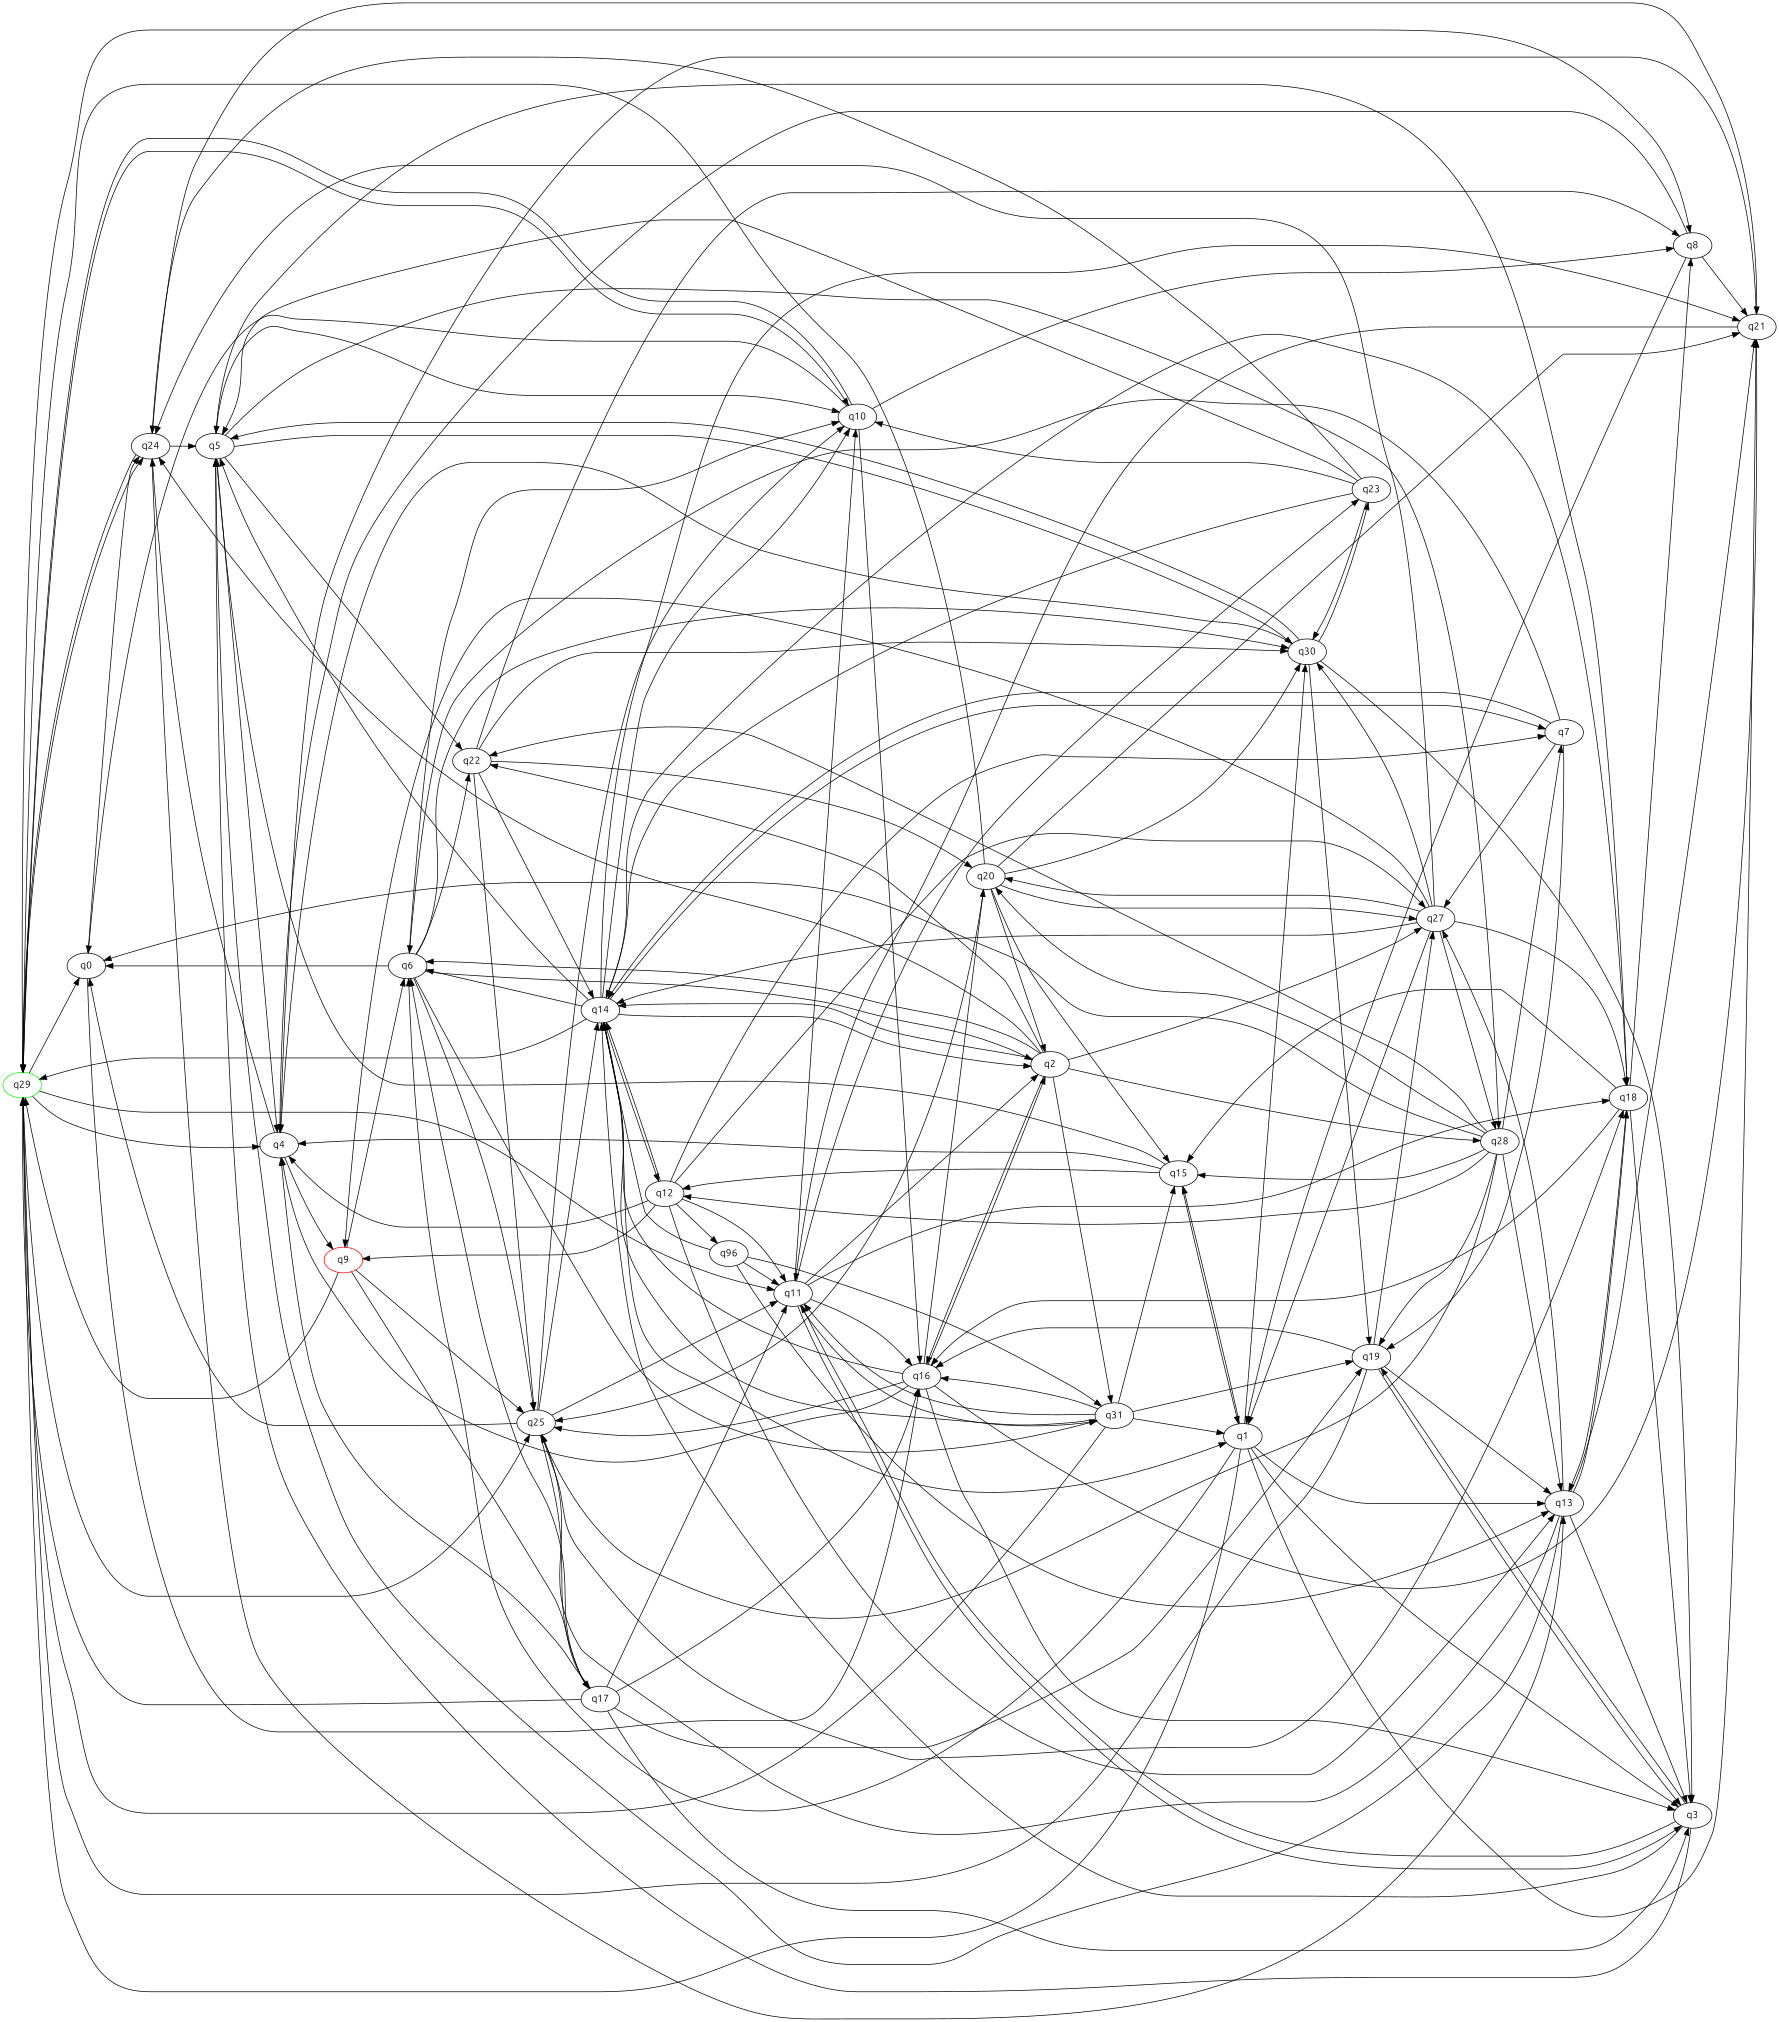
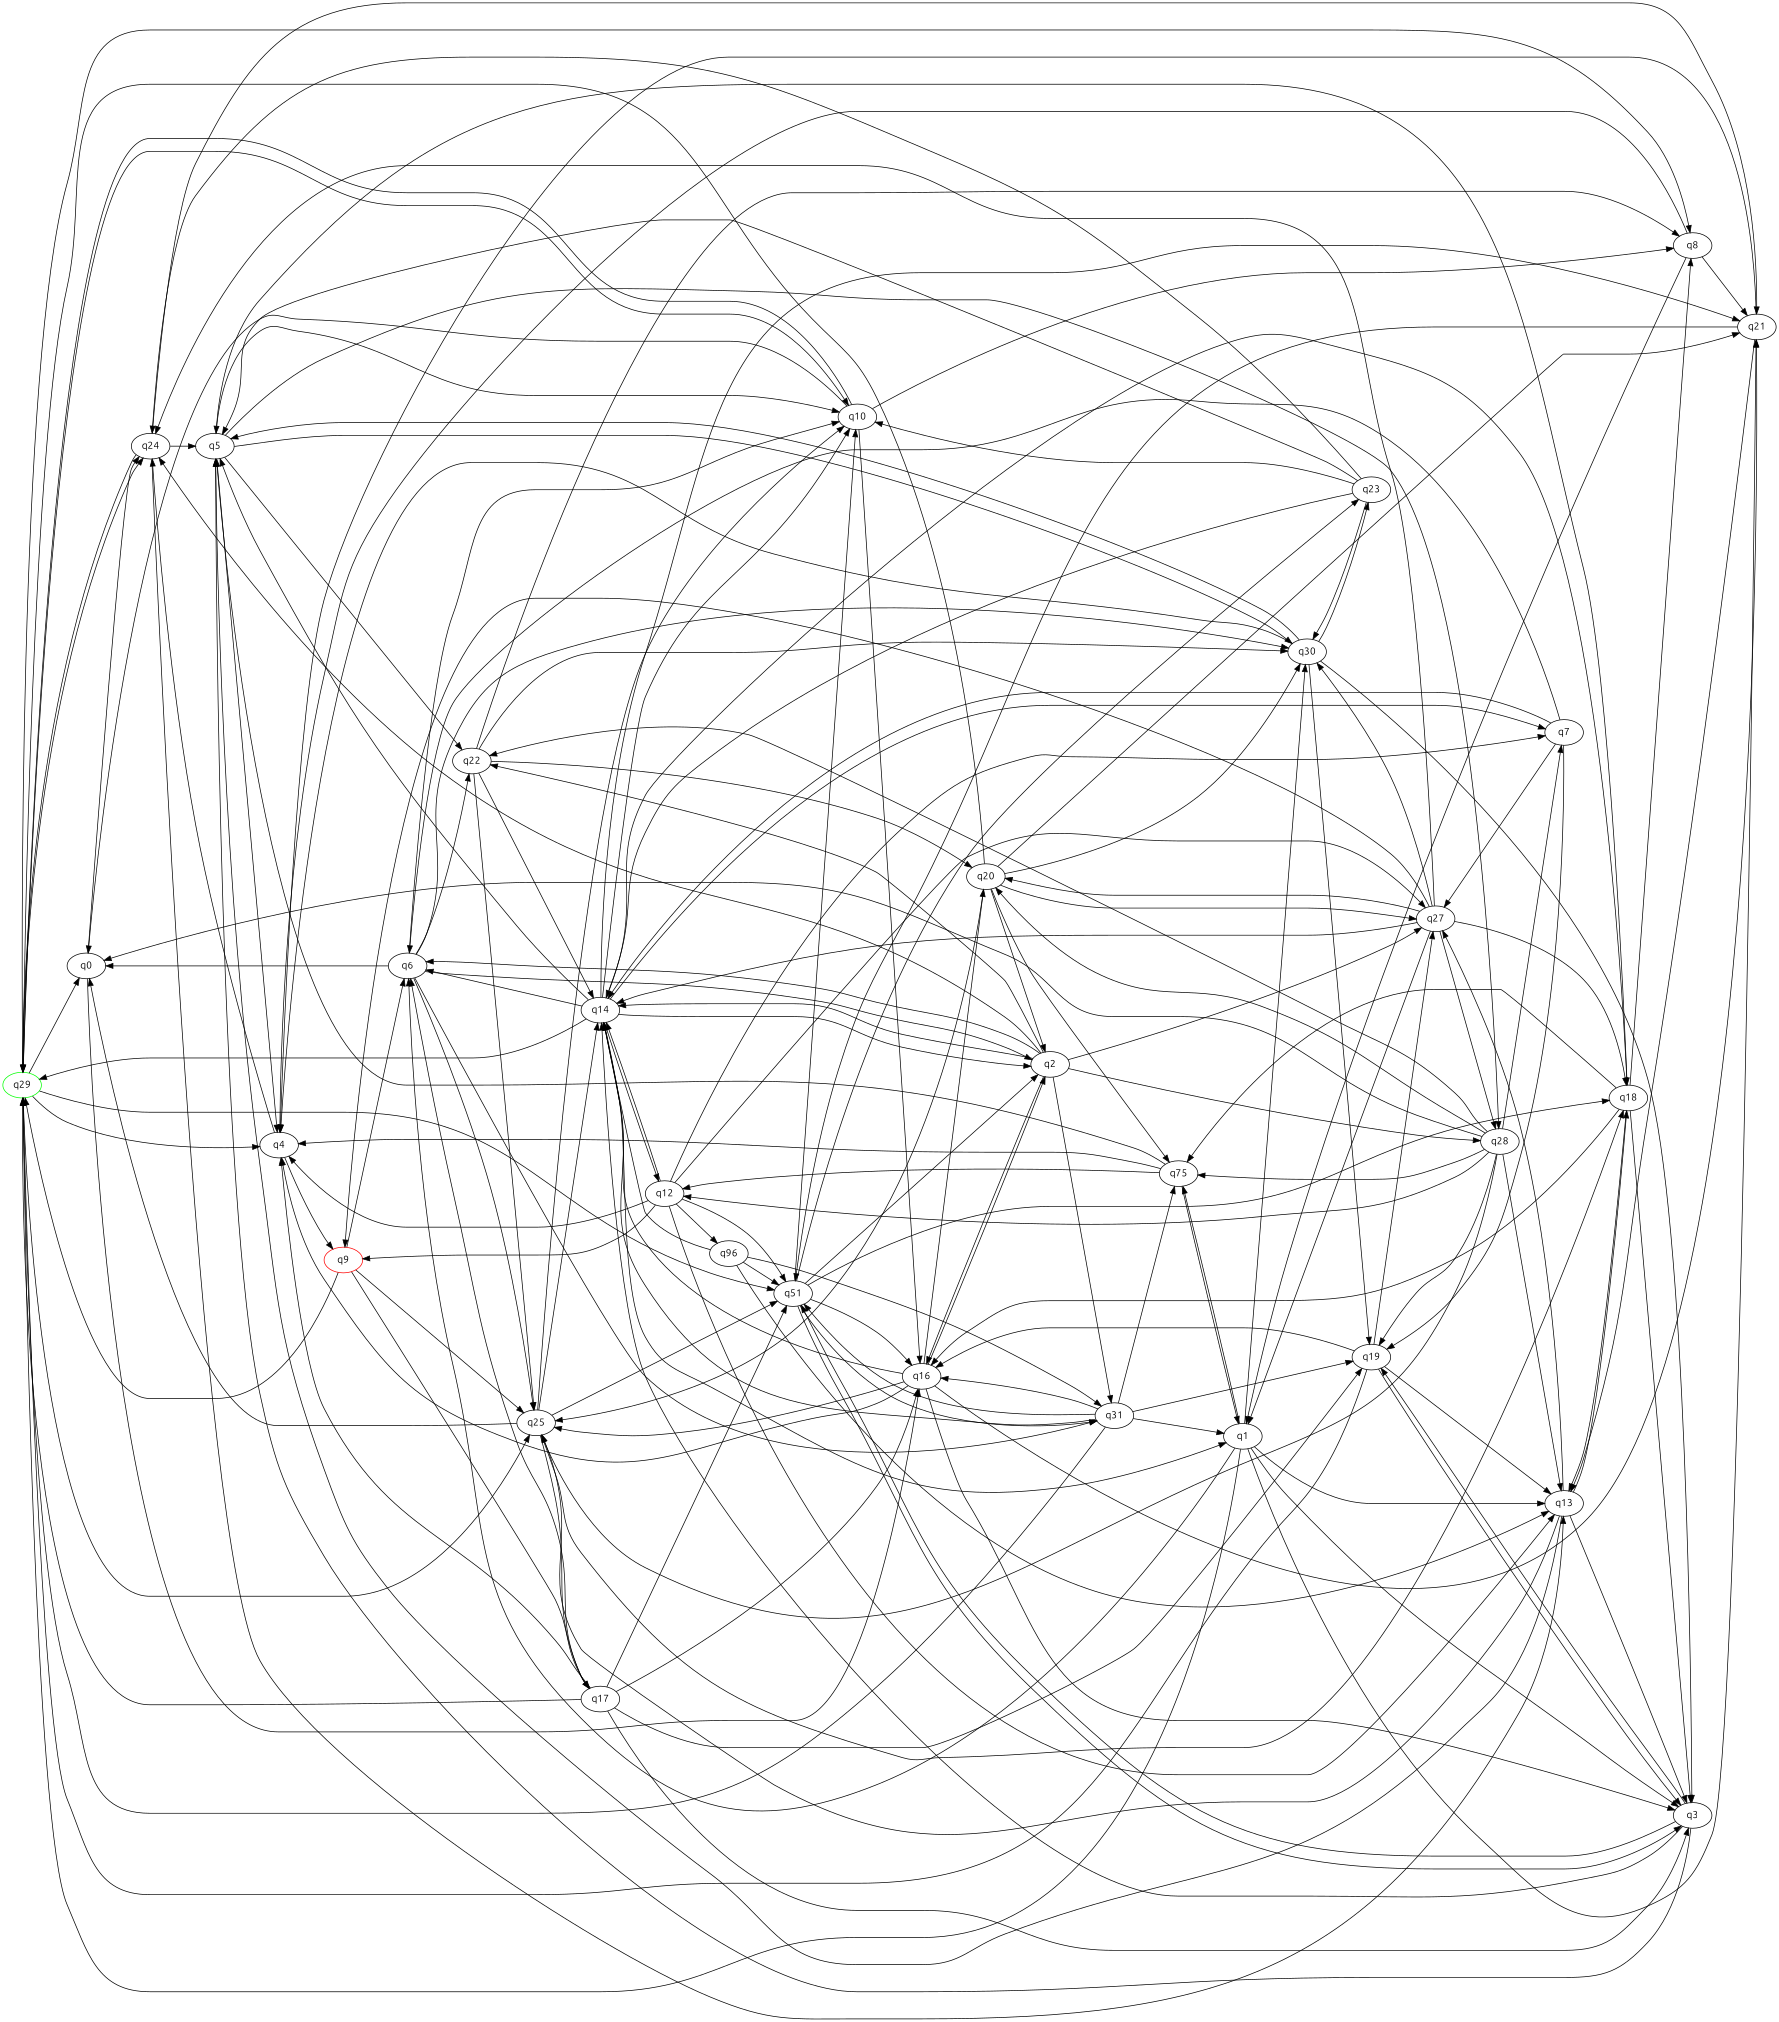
  digraph {
    fontname=Ubuntu
    rankdir=LR
    node [fontname=Ubuntu]
    edge [fontname=Ubuntu]
    q29 [color=green initial=1]
    q0
    q24
-   q11
+   q11 [label=q51]
    q4
    q10
    q25
    q8
    q16
    q21
    q13
    q5
    q3
    q2
    q31
    q18
    q23
    q9 [color=red final=1]
    q17
    q14
    q1
    q6
    q30
    q22
    q7
    q19
    q27
    q20
    q28
    q12
-   q15
+   q15 [label=q75]
    n32 [label=q96]
    q29 -> q0
    q29 -> q24
    q29 -> q11
    q29 -> q4
    q29 -> q10
    q29 -> q25
    q29 -> q8
    q0 -> q24
    q0 -> q16
    q24 -> q29
    q24 -> q21
    q24 -> q13
    q24 -> q5
    q11 -> q10
    q11 -> q16
    q11 -> q3
    q11 -> q2
    q11 -> q31
    q11 -> q18
    q11 -> q23
    q4 -> q24
    q4 -> q9
    q10 -> q29
    q10 -> q0
    q10 -> q8
    q10 -> q16
    q25 -> q0
    q25 -> q11
    q25 -> q10
    q25 -> q18
    q25 -> q17
    q25 -> q14
    q8 -> q4
    q8 -> q21
    q8 -> q1
    q16 -> q4
    q16 -> q25
    q16 -> q21
    q16 -> q3
    q16 -> q2
    q16 -> q14
    q16 -> q20
    q21 -> q11
    q21 -> q4
    q13 -> q25
-   q13 -> q21
+   q21 -> q13
    q13 -> q5
    q13 -> q3
    q13 -> q18
    q13 -> q27
    q5 -> q4
    q5 -> q10
    q5 -> q30
    q5 -> q22
    q5 -> q28
    q3 -> q11
    q3 -> q5
    q3 -> q14
    q3 -> q19
    q2 -> q24
    q2 -> q16
    q2 -> q31
    q2 -> q14
    q2 -> q6
    q2 -> q22
    q2 -> q27
    q2 -> q28
    q31 -> q29
    q31 -> q11
    q31 -> q16
    q31 -> q14
    q31 -> q1
    q31 -> q19
    q31 -> q15
    q18 -> q8
    q18 -> q16
    q18 -> q13
    q18 -> q5
    q18 -> q3
    q18 -> q15
    q23 -> q24
    q23 -> q10
    q23 -> q5
    q23 -> q14
    q23 -> q30
    q9 -> q29
    q9 -> q25
    q9 -> q17
    q9 -> q6
    q17 -> q29
    q17 -> q11
    q17 -> q4
    q17 -> q16
    q17 -> q3
    q17 -> q6
    q17 -> q19
    q14 -> q29
    q14 -> q10
    q14 -> q21
    q14 -> q5
    q14 -> q2
    q14 -> q18
    q14 -> q1
    q14 -> q6
    q14 -> q7
    q14 -> q12
    q1 -> q29
    q1 -> q21
    q1 -> q13
    q1 -> q3
    q1 -> q6
    q1 -> q30
    q1 -> q15
    q6 -> q0
    q6 -> q10
    q6 -> q25
    q6 -> q2
    q6 -> q31
    q6 -> q30
    q6 -> q22
    q30 -> q4
    q30 -> q5
    q30 -> q3
    q30 -> q23
    q30 -> q19
    q22 -> q25
    q22 -> q8
    q22 -> q14
    q22 -> q30
    q22 -> q20
    q7 -> q14
    q7 -> q6
    q7 -> q19
    q7 -> q27
    q19 -> q29
    q19 -> q16
    q19 -> q13
    q19 -> q3
    q19 -> q27
    q27 -> q24
    q27 -> q18
    q27 -> q9
    q27 -> q14
    q27 -> q1
    q27 -> q30
    q27 -> q20
    q27 -> q28
    q20 -> q29
    q20 -> q25
    q20 -> q21
    q20 -> q2
    q20 -> q30
    q20 -> q27
    q20 -> q15
    q28 -> q0
    q28 -> q25
    q28 -> q13
    q28 -> q22
    q28 -> q7
    q28 -> q19
    q28 -> q20
    q28 -> q12
    q28 -> q15
    q12 -> q11
    q12 -> q4
    q12 -> q13
    q12 -> q9
    q12 -> q14
    q12 -> q7
    q12 -> q27
    q12 -> n32
    q15 -> q4
    q15 -> q5
    q15 -> q1
    q15 -> q12
    n32 -> q11
    n32 -> q13
    n32 -> q31
    n32 -> q14
  }
